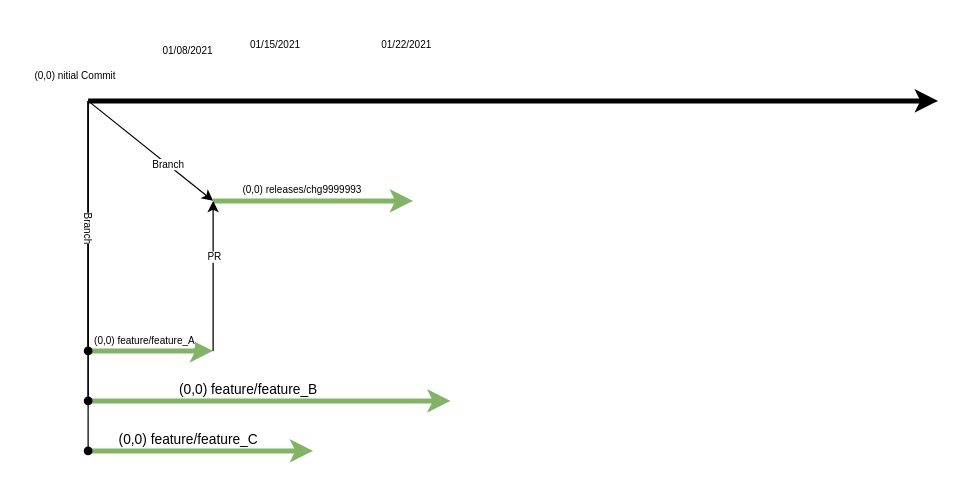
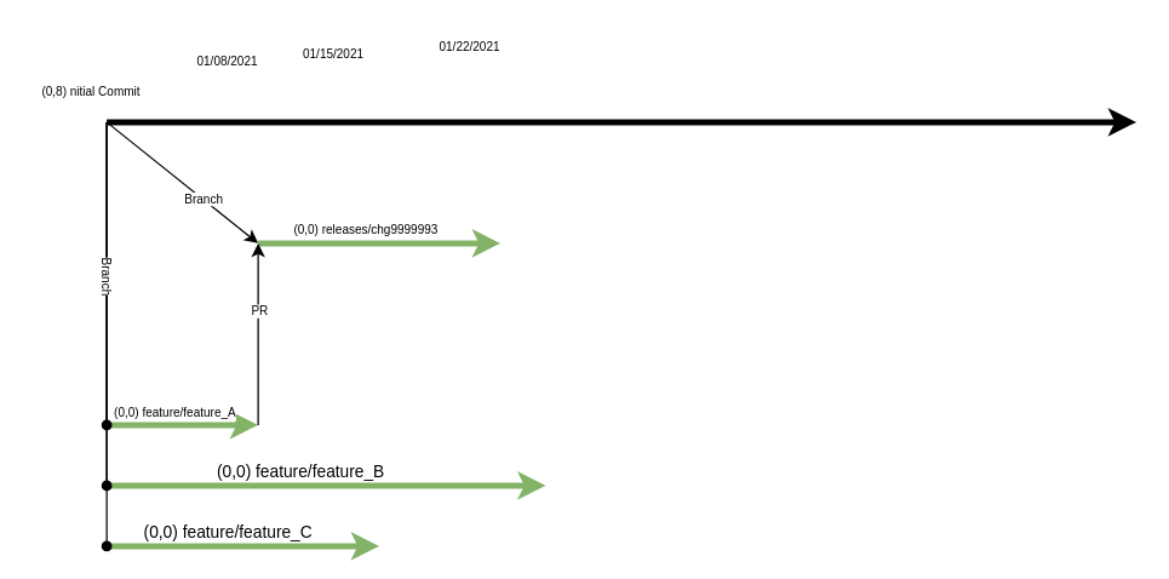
  <mxCell id="0" />
  <mxCell id="1" parent="0" />
  <mxCell id="2" value="" style="endArrow=classic;html=1;strokeWidth=4;" edge="1" parent="1"><mxGeometry width="50" height="50" relative="1" as="geometry"><mxPoint x="70" y="80" as="sourcePoint" /><mxPoint x="750" y="80" as="targetPoint" /></mxGeometry></mxCell>
  <mxCell id="3" value="" style="endArrow=classic;html=1;strokeWidth=4;fillColor=#d5e8d4;strokeColor=#82b366;" edge="1" parent="1"><mxGeometry width="50" height="50" relative="1" as="geometry"><mxPoint x="70" y="280" as="sourcePoint" /><mxPoint x="170" y="280" as="targetPoint" /></mxGeometry></mxCell>
  <mxCell id="4" value="&lt;font style=&quot;font-size: 8px&quot;&gt;(0,0) feature/feature_A&lt;/font&gt;" style="edgeLabel;html=1;align=center;verticalAlign=middle;resizable=0;points=[];" vertex="1" connectable="0" parent="3"><mxGeometry x="-0.124" y="3" relative="1" as="geometry"><mxPoint y="-7" as="offset" /></mxGeometry></mxCell>
  <mxCell id="5" value="" style="endArrow=classic;html=1;strokeWidth=4;fillColor=#d5e8d4;strokeColor=#82b366;" edge="1" parent="1"><mxGeometry width="50" height="50" relative="1" as="geometry"><mxPoint x="70" y="320" as="sourcePoint" /><mxPoint x="360" y="320" as="targetPoint" /></mxGeometry></mxCell>
  <mxCell id="6" value="(0,0) feature/feature_B" style="edgeLabel;html=1;align=center;verticalAlign=middle;resizable=0;points=[];" vertex="1" connectable="0" parent="5"><mxGeometry x="-0.124" y="3" relative="1" as="geometry"><mxPoint y="-7" as="offset" /></mxGeometry></mxCell>
  <mxCell id="7" value="" style="endArrow=oval;html=1;strokeWidth=1;endFill=1;" edge="1" parent="1"><mxGeometry width="50" height="50" relative="1" as="geometry"><mxPoint x="70" y="80" as="sourcePoint" /><mxPoint x="70" y="280" as="targetPoint" /></mxGeometry></mxCell>
  <mxCell id="8" value="" style="endArrow=classic;html=1;strokeWidth=4;fillColor=#d5e8d4;strokeColor=#82b366;" edge="1" parent="1"><mxGeometry width="50" height="50" relative="1" as="geometry"><mxPoint x="70" y="360" as="sourcePoint" /><mxPoint x="250" y="360" as="targetPoint" /></mxGeometry></mxCell>
  <mxCell id="9" value="(0,0) feature/feature_C" style="edgeLabel;html=1;align=center;verticalAlign=middle;resizable=0;points=[];" vertex="1" connectable="0" parent="8"><mxGeometry x="-0.124" y="3" relative="1" as="geometry"><mxPoint y="-7" as="offset" /></mxGeometry></mxCell>
  <mxCell id="10" value="" style="endArrow=oval;html=1;strokeWidth=1;endFill=1;" edge="1" parent="1"><mxGeometry width="50" height="50" relative="1" as="geometry"><mxPoint x="70" y="80" as="sourcePoint" /><mxPoint x="70" y="320" as="targetPoint" /></mxGeometry></mxCell>
  <mxCell id="11" value="" style="endArrow=oval;html=1;strokeWidth=1;endFill=1;" edge="1" parent="1"><mxGeometry width="50" height="50" relative="1" as="geometry"><mxPoint x="70" y="80" as="sourcePoint" /><mxPoint x="70" y="360" as="targetPoint" /></mxGeometry></mxCell>
  <mxCell id="12" value="Branch" style="edgeLabel;html=1;align=center;verticalAlign=middle;resizable=0;points=[];fontSize=8;rotation=90;" vertex="1" connectable="0" parent="11"><mxGeometry x="-0.279" y="1" relative="1" as="geometry"><mxPoint as="offset" /></mxGeometry></mxCell>
- <mxCell id="13" value="(0,0) nitial Commit" style="text;html=1;strokeColor=none;fillColor=none;align=center;verticalAlign=middle;whiteSpace=wrap;rounded=0;fontSize=8;" vertex="1" parent="1"><mxGeometry x="20" y="50" width="80" height="20" as="geometry" /></mxCell>
+ <mxCell id="13" value="(0,8) nitial Commit" style="text;html=1;strokeColor=none;fillColor=none;align=center;verticalAlign=middle;whiteSpace=wrap;rounded=0;fontSize=8;" vertex="1" parent="1"><mxGeometry x="20" y="50" width="80" height="20" as="geometry" /></mxCell>
  <mxCell id="14" value="01/08/2021" style="text;html=1;strokeColor=none;fillColor=none;align=center;verticalAlign=middle;whiteSpace=wrap;rounded=0;fontSize=8;" vertex="1" parent="1"><mxGeometry x="130" y="30" width="40" height="20" as="geometry" /></mxCell>
  <mxCell id="15" value="01/15/2021" style="text;html=1;strokeColor=none;fillColor=none;align=center;verticalAlign=middle;whiteSpace=wrap;rounded=0;fontSize=8;" vertex="1" parent="1"><mxGeometry x="200" y="25" width="40" height="20" as="geometry" /></mxCell>
- <mxCell id="16" value="01/22/2021" style="text;html=1;strokeColor=none;fillColor=none;align=center;verticalAlign=middle;whiteSpace=wrap;rounded=0;fontSize=8;" vertex="1" parent="1"><mxGeometry x="305" y="25" width="40" height="20" as="geometry" /></mxCell>
+ <mxCell id="16" value="01/22/2021" style="text;html=1;strokeColor=none;fillColor=none;align=center;verticalAlign=middle;whiteSpace=wrap;rounded=0;fontSize=8;" vertex="1" parent="1"><mxGeometry x="290" y="20" width="40" height="20" as="geometry" /></mxCell>
  <mxCell id="17" value="" style="endArrow=classic;html=1;strokeWidth=1;fontSize=8;" edge="1" parent="1"><mxGeometry width="50" height="50" relative="1" as="geometry"><mxPoint x="70" y="80" as="sourcePoint" /><mxPoint x="170" y="160" as="targetPoint" /></mxGeometry></mxCell>
  <mxCell id="18" value="Branch" style="edgeLabel;html=1;align=center;verticalAlign=middle;resizable=0;points=[];fontSize=8;" vertex="1" connectable="0" parent="17"><mxGeometry x="0.261" relative="1" as="geometry"><mxPoint as="offset" /></mxGeometry></mxCell>
  <mxCell id="19" value="" style="endArrow=classic;html=1;strokeWidth=4;fillColor=#d5e8d4;strokeColor=#82b366;" edge="1" parent="1"><mxGeometry width="50" height="50" relative="1" as="geometry"><mxPoint x="170" y="160" as="sourcePoint" /><mxPoint x="330" y="160" as="targetPoint" /></mxGeometry></mxCell>
  <mxCell id="20" value="(0,0) releases/chg9999993" style="edgeLabel;html=1;align=center;verticalAlign=middle;resizable=0;points=[];fontSize=8;" vertex="1" connectable="0" parent="19"><mxGeometry x="-0.124" y="3" relative="1" as="geometry"><mxPoint y="-7" as="offset" /></mxGeometry></mxCell>
  <mxCell id="21" value="" style="endArrow=classic;html=1;strokeWidth=1;fontSize=8;" edge="1" parent="1"><mxGeometry width="50" height="50" relative="1" as="geometry"><mxPoint x="170" y="280" as="sourcePoint" /><mxPoint x="170" y="160" as="targetPoint" /></mxGeometry></mxCell>
  <mxCell id="22" value="PR" style="edgeLabel;html=1;align=center;verticalAlign=middle;resizable=0;points=[];fontSize=8;" vertex="1" connectable="0" parent="21"><mxGeometry x="0.261" relative="1" as="geometry"><mxPoint as="offset" /></mxGeometry></mxCell>
